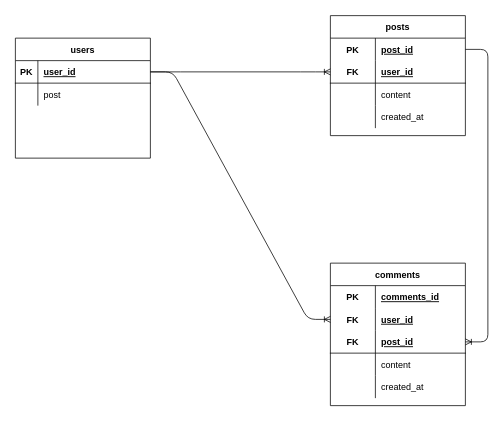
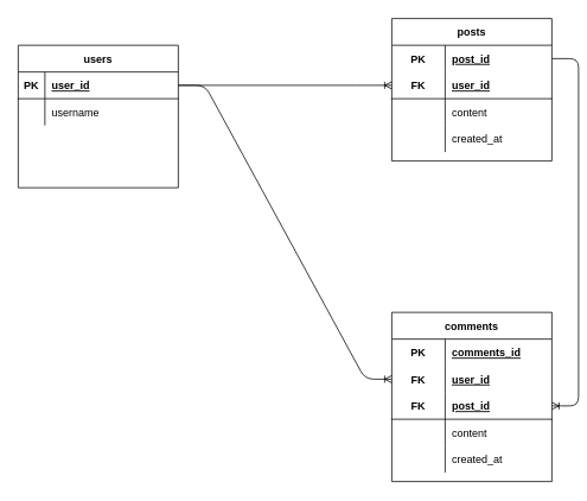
  <mxCell id="0" />
  <mxCell id="1" parent="0" />
  <mxCell id="2" value="posts" style="shape=table;startSize=30;container=1;collapsible=1;childLayout=tableLayout;fixedRows=1;rowLines=0;fontStyle=1;align=center;resizeLast=1;" vertex="1" parent="1"><mxGeometry x="440" y="20" width="180" height="160" as="geometry" /></mxCell>
  <mxCell id="3" value="" style="shape=partialRectangle;collapsible=0;dropTarget=0;pointerEvents=0;fillColor=none;top=0;left=0;bottom=0;right=0;points=[[0,0.5],[1,0.5]];portConstraint=eastwest;" vertex="1" parent="2"><mxGeometry y="30" width="180" height="30" as="geometry" /></mxCell>
  <mxCell id="4" value="PK" style="shape=partialRectangle;connectable=0;fillColor=none;top=0;left=0;bottom=0;right=0;fontStyle=1;overflow=hidden;" vertex="1" parent="3"><mxGeometry width="60" height="30" as="geometry" /></mxCell>
  <mxCell id="5" value="post_id" style="shape=partialRectangle;connectable=0;fillColor=none;top=0;left=0;bottom=0;right=0;align=left;spacingLeft=6;fontStyle=5;overflow=hidden;" vertex="1" parent="3"><mxGeometry x="60" width="120" height="30" as="geometry" /></mxCell>
  <mxCell id="6" value="" style="shape=partialRectangle;collapsible=0;dropTarget=0;pointerEvents=0;fillColor=none;top=0;left=0;bottom=1;right=0;points=[[0,0.5],[1,0.5]];portConstraint=eastwest;" vertex="1" parent="2"><mxGeometry y="60" width="180" height="30" as="geometry" /></mxCell>
  <mxCell id="7" value="FK" style="shape=partialRectangle;connectable=0;fillColor=none;top=0;left=0;bottom=0;right=0;fontStyle=1;overflow=hidden;" vertex="1" parent="6"><mxGeometry width="60" height="30" as="geometry" /></mxCell>
  <mxCell id="8" value="user_id" style="shape=partialRectangle;connectable=0;fillColor=none;top=0;left=0;bottom=0;right=0;align=left;spacingLeft=6;fontStyle=5;overflow=hidden;" vertex="1" parent="6"><mxGeometry x="60" width="120" height="30" as="geometry" /></mxCell>
  <mxCell id="9" value="" style="shape=partialRectangle;collapsible=0;dropTarget=0;pointerEvents=0;fillColor=none;top=0;left=0;bottom=0;right=0;points=[[0,0.5],[1,0.5]];portConstraint=eastwest;" vertex="1" parent="2"><mxGeometry y="90" width="180" height="30" as="geometry" /></mxCell>
  <mxCell id="10" value="" style="shape=partialRectangle;connectable=0;fillColor=none;top=0;left=0;bottom=0;right=0;editable=1;overflow=hidden;" vertex="1" parent="9"><mxGeometry width="60" height="30" as="geometry" /></mxCell>
  <mxCell id="11" value="content" style="shape=partialRectangle;connectable=0;fillColor=none;top=0;left=0;bottom=0;right=0;align=left;spacingLeft=6;overflow=hidden;" vertex="1" parent="9"><mxGeometry x="60" width="120" height="30" as="geometry" /></mxCell>
  <mxCell id="12" value="" style="shape=partialRectangle;collapsible=0;dropTarget=0;pointerEvents=0;fillColor=none;top=0;left=0;bottom=0;right=0;points=[[0,0.5],[1,0.5]];portConstraint=eastwest;" vertex="1" parent="2"><mxGeometry y="120" width="180" height="30" as="geometry" /></mxCell>
  <mxCell id="13" value="" style="shape=partialRectangle;connectable=0;fillColor=none;top=0;left=0;bottom=0;right=0;editable=1;overflow=hidden;" vertex="1" parent="12"><mxGeometry width="60" height="30" as="geometry" /></mxCell>
  <mxCell id="14" value="created_at" style="shape=partialRectangle;connectable=0;fillColor=none;top=0;left=0;bottom=0;right=0;align=left;spacingLeft=6;overflow=hidden;" vertex="1" parent="12"><mxGeometry x="60" width="120" height="30" as="geometry" /></mxCell>
  <mxCell id="15" value="comments" style="shape=table;startSize=30;container=1;collapsible=1;childLayout=tableLayout;fixedRows=1;rowLines=0;fontStyle=1;align=center;resizeLast=1;" vertex="1" parent="1"><mxGeometry x="440" y="350" width="180" height="190" as="geometry" /></mxCell>
  <mxCell id="16" value="" style="shape=partialRectangle;collapsible=0;dropTarget=0;pointerEvents=0;fillColor=none;top=0;left=0;bottom=0;right=0;points=[[0,0.5],[1,0.5]];portConstraint=eastwest;" vertex="1" parent="15"><mxGeometry y="30" width="180" height="30" as="geometry" /></mxCell>
  <mxCell id="17" value="PK" style="shape=partialRectangle;connectable=0;fillColor=none;top=0;left=0;bottom=0;right=0;fontStyle=1;overflow=hidden;" vertex="1" parent="16"><mxGeometry width="60" height="30" as="geometry" /></mxCell>
  <mxCell id="18" value="comments_id" style="shape=partialRectangle;connectable=0;fillColor=none;top=0;left=0;bottom=0;right=0;align=left;spacingLeft=6;fontStyle=5;overflow=hidden;" vertex="1" parent="16"><mxGeometry x="60" width="120" height="30" as="geometry" /></mxCell>
  <mxCell id="19" value="" style="shape=partialRectangle;collapsible=0;dropTarget=0;pointerEvents=0;fillColor=none;top=0;left=0;bottom=0;right=0;points=[[0,0.5],[1,0.5]];portConstraint=eastwest;" vertex="1" parent="15"><mxGeometry y="60" width="180" height="30" as="geometry" /></mxCell>
  <mxCell id="20" value="FK" style="shape=partialRectangle;connectable=0;fillColor=none;top=0;left=0;bottom=0;right=0;editable=1;overflow=hidden;fontStyle=1" vertex="1" parent="19"><mxGeometry width="60" height="30" as="geometry" /></mxCell>
  <mxCell id="21" value="user_id" style="shape=partialRectangle;connectable=0;fillColor=none;top=0;left=0;bottom=0;right=0;align=left;spacingLeft=6;overflow=hidden;fontStyle=5" vertex="1" parent="19"><mxGeometry x="60" width="120" height="30" as="geometry" /></mxCell>
  <mxCell id="22" value="" style="shape=partialRectangle;collapsible=0;dropTarget=0;pointerEvents=0;fillColor=none;top=0;left=0;bottom=1;right=0;points=[[0,0.5],[1,0.5]];portConstraint=eastwest;" vertex="1" parent="15"><mxGeometry y="90" width="180" height="30" as="geometry" /></mxCell>
  <mxCell id="23" value="FK" style="shape=partialRectangle;connectable=0;fillColor=none;top=0;left=0;bottom=0;right=0;fontStyle=1;overflow=hidden;" vertex="1" parent="22"><mxGeometry width="60" height="30" as="geometry" /></mxCell>
  <mxCell id="24" value="post_id" style="shape=partialRectangle;connectable=0;fillColor=none;top=0;left=0;bottom=0;right=0;align=left;spacingLeft=6;fontStyle=5;overflow=hidden;" vertex="1" parent="22"><mxGeometry x="60" width="120" height="30" as="geometry" /></mxCell>
  <mxCell id="25" value="" style="shape=partialRectangle;collapsible=0;dropTarget=0;pointerEvents=0;fillColor=none;top=0;left=0;bottom=0;right=0;points=[[0,0.5],[1,0.5]];portConstraint=eastwest;" vertex="1" parent="15"><mxGeometry y="120" width="180" height="30" as="geometry" /></mxCell>
  <mxCell id="26" value="" style="shape=partialRectangle;connectable=0;fillColor=none;top=0;left=0;bottom=0;right=0;editable=1;overflow=hidden;" vertex="1" parent="25"><mxGeometry width="60" height="30" as="geometry" /></mxCell>
  <mxCell id="27" value="content" style="shape=partialRectangle;connectable=0;fillColor=none;top=0;left=0;bottom=0;right=0;align=left;spacingLeft=6;overflow=hidden;" vertex="1" parent="25"><mxGeometry x="60" width="120" height="30" as="geometry" /></mxCell>
  <mxCell id="28" value="" style="shape=partialRectangle;collapsible=0;dropTarget=0;pointerEvents=0;fillColor=none;top=0;left=0;bottom=0;right=0;points=[[0,0.5],[1,0.5]];portConstraint=eastwest;" vertex="1" parent="15"><mxGeometry y="150" width="180" height="30" as="geometry" /></mxCell>
  <mxCell id="29" value="" style="shape=partialRectangle;connectable=0;fillColor=none;top=0;left=0;bottom=0;right=0;editable=1;overflow=hidden;" vertex="1" parent="28"><mxGeometry width="60" height="30" as="geometry" /></mxCell>
  <mxCell id="30" value="created_at" style="shape=partialRectangle;connectable=0;fillColor=none;top=0;left=0;bottom=0;right=0;align=left;spacingLeft=6;overflow=hidden;" vertex="1" parent="28"><mxGeometry x="60" width="120" height="30" as="geometry" /></mxCell>
  <mxCell id="31" value="users" style="shape=table;startSize=30;container=1;collapsible=1;childLayout=tableLayout;fixedRows=1;rowLines=0;fontStyle=1;align=center;resizeLast=1;" vertex="1" parent="1"><mxGeometry x="20" y="50" width="180" height="160" as="geometry" /></mxCell>
  <mxCell id="32" value="" style="shape=partialRectangle;collapsible=0;dropTarget=0;pointerEvents=0;fillColor=none;top=0;left=0;bottom=1;right=0;points=[[0,0.5],[1,0.5]];portConstraint=eastwest;" vertex="1" parent="31"><mxGeometry y="30" width="180" height="30" as="geometry" /></mxCell>
  <mxCell id="33" value="PK" style="shape=partialRectangle;connectable=0;fillColor=none;top=0;left=0;bottom=0;right=0;fontStyle=1;overflow=hidden;" vertex="1" parent="32"><mxGeometry width="30" height="30" as="geometry" /></mxCell>
  <mxCell id="34" value="user_id" style="shape=partialRectangle;connectable=0;fillColor=none;top=0;left=0;bottom=0;right=0;align=left;spacingLeft=6;fontStyle=5;overflow=hidden;" vertex="1" parent="32"><mxGeometry x="30" width="150" height="30" as="geometry" /></mxCell>
  <mxCell id="35" value="" style="shape=partialRectangle;collapsible=0;dropTarget=0;pointerEvents=0;fillColor=none;top=0;left=0;bottom=0;right=0;points=[[0,0.5],[1,0.5]];portConstraint=eastwest;" vertex="1" parent="31"><mxGeometry y="60" width="180" height="30" as="geometry" /></mxCell>
  <mxCell id="36" value="" style="shape=partialRectangle;connectable=0;fillColor=none;top=0;left=0;bottom=0;right=0;editable=1;overflow=hidden;" vertex="1" parent="35"><mxGeometry width="30" height="30" as="geometry" /></mxCell>
- <mxCell id="37" value="post" style="shape=partialRectangle;connectable=0;fillColor=none;top=0;left=0;bottom=0;right=0;align=left;spacingLeft=6;overflow=hidden;" vertex="1" parent="35"><mxGeometry x="30" width="150" height="30" as="geometry" /></mxCell>
+ <mxCell id="37" value="username" style="shape=partialRectangle;connectable=0;fillColor=none;top=0;left=0;bottom=0;right=0;align=left;spacingLeft=6;overflow=hidden;" vertex="1" parent="35"><mxGeometry x="30" width="150" height="30" as="geometry" /></mxCell>
  <mxCell id="38" value="" style="shape=partialRectangle;collapsible=0;dropTarget=0;pointerEvents=0;fillColor=none;top=0;left=0;bottom=0;right=0;points=[[0,0.5],[1,0.5]];portConstraint=eastwest;" vertex="1" parent="31"><mxGeometry y="90" width="180" height="30" as="geometry" /></mxCell>
  <mxCell id="39" value="" style="shape=partialRectangle;connectable=0;fillColor=none;top=0;left=0;bottom=0;right=0;editable=1;overflow=hidden;" vertex="1" parent="38"><mxGeometry width="30" height="30" as="geometry" /></mxCell>
  <mxCell id="40" value="" style="shape=partialRectangle;collapsible=0;dropTarget=0;pointerEvents=0;fillColor=none;top=0;left=0;bottom=0;right=0;points=[[0,0.5],[1,0.5]];portConstraint=eastwest;" vertex="1" parent="31"><mxGeometry y="120" width="180" height="30" as="geometry" /></mxCell>
  <mxCell id="41" value="" style="shape=partialRectangle;connectable=0;fillColor=none;top=0;left=0;bottom=0;right=0;editable=1;overflow=hidden;" vertex="1" parent="40"><mxGeometry width="30" height="30" as="geometry" /></mxCell>
  <mxCell id="42" value="" style="edgeStyle=entityRelationEdgeStyle;fontSize=12;html=1;endArrow=ERoneToMany;exitX=1;exitY=0.5;exitDx=0;exitDy=0;entryX=0;entryY=0.5;entryDx=0;entryDy=0;" edge="1" parent="1" source="32" target="6"><mxGeometry width="100" height="100" relative="1" as="geometry"><mxPoint x="290" y="100" as="sourcePoint" /><mxPoint x="390" y="0" as="targetPoint" /></mxGeometry></mxCell>
  <mxCell id="43" value="" style="edgeStyle=entityRelationEdgeStyle;fontSize=12;html=1;endArrow=ERoneToMany;entryX=1;entryY=0.5;entryDx=0;entryDy=0;exitX=1;exitY=0.5;exitDx=0;exitDy=0;" edge="1" parent="1" source="3" target="22"><mxGeometry width="100" height="100" relative="1" as="geometry"><mxPoint x="640" y="160" as="sourcePoint" /><mxPoint x="270" y="250" as="targetPoint" /></mxGeometry></mxCell>
  <mxCell id="44" value="" style="edgeStyle=entityRelationEdgeStyle;fontSize=12;html=1;endArrow=ERoneToMany;exitX=1;exitY=0.5;exitDx=0;exitDy=0;entryX=0;entryY=0.5;entryDx=0;entryDy=0;" edge="1" parent="1" source="32" target="19"><mxGeometry width="100" height="100" relative="1" as="geometry"><mxPoint x="200" y="100" as="sourcePoint" /><mxPoint x="390" y="0" as="targetPoint" /></mxGeometry></mxCell>
